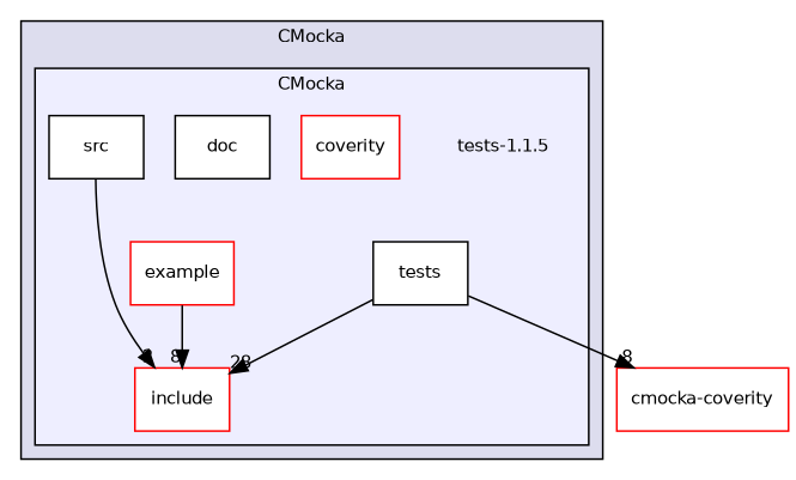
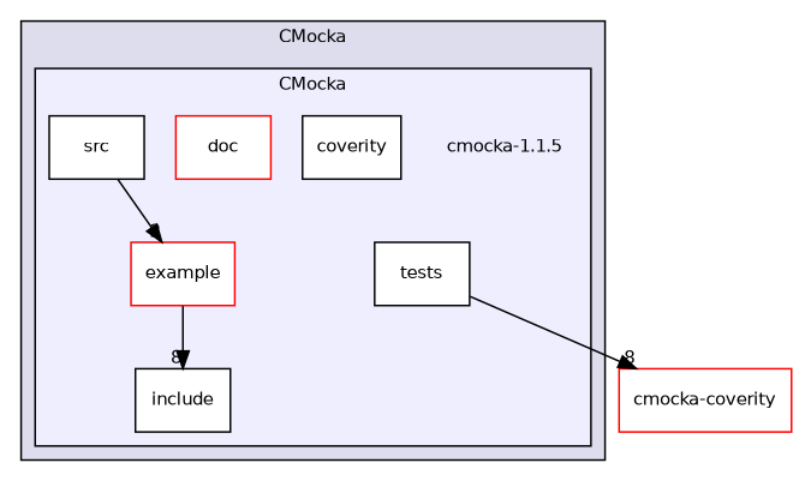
  digraph {
    compound=true
    node [fontname=Helvetica fontsize=10 shape=box color=red fillcolor=white style=filled]
    edge [headlabel=8 labeldistance=1.5 labelfontname=Helvetica labelfontsize=10]
-   n1 [label="tests-1.1.5" shape=plaintext color="" fillcolor="" style=""]
-   n2 [label=coverity]
-   n3 [color=black label=doc]
+   n1 [label="cmocka-1.1.5" shape=plaintext color="" fillcolor="" style=""]
+   n2 [color=black label=coverity]
+   n3 [label=doc]
    n4 [label=example]
-   n5 [label=include]
+   n5 [color=black label=include]
    n6 [color=black label=src]
    n7 [color=black label=tests]
    n8 [label="cmocka-coverity"]
    subgraph cluster_1 {
      bgcolor="#ddddee"
      fontname=Helvetica
      fontsize=10
      label=CMocka
      pencolor=black
      subgraph cluster_2 {
        bgcolor="#eeeeff"
        fontname=Helvetica
        fontsize=10
        label=CMocka
        pencolor=black
        n1
        n2
        n3
        n4
        n5
        n6
        n7
      }
    }
    n4 -> n5
-   n6 -> n5 [headlabel=2]
-   n7 -> n5 [headlabel=28]
+   n6 -> n4 [headlabel=2]
    n7 -> n8
  }
